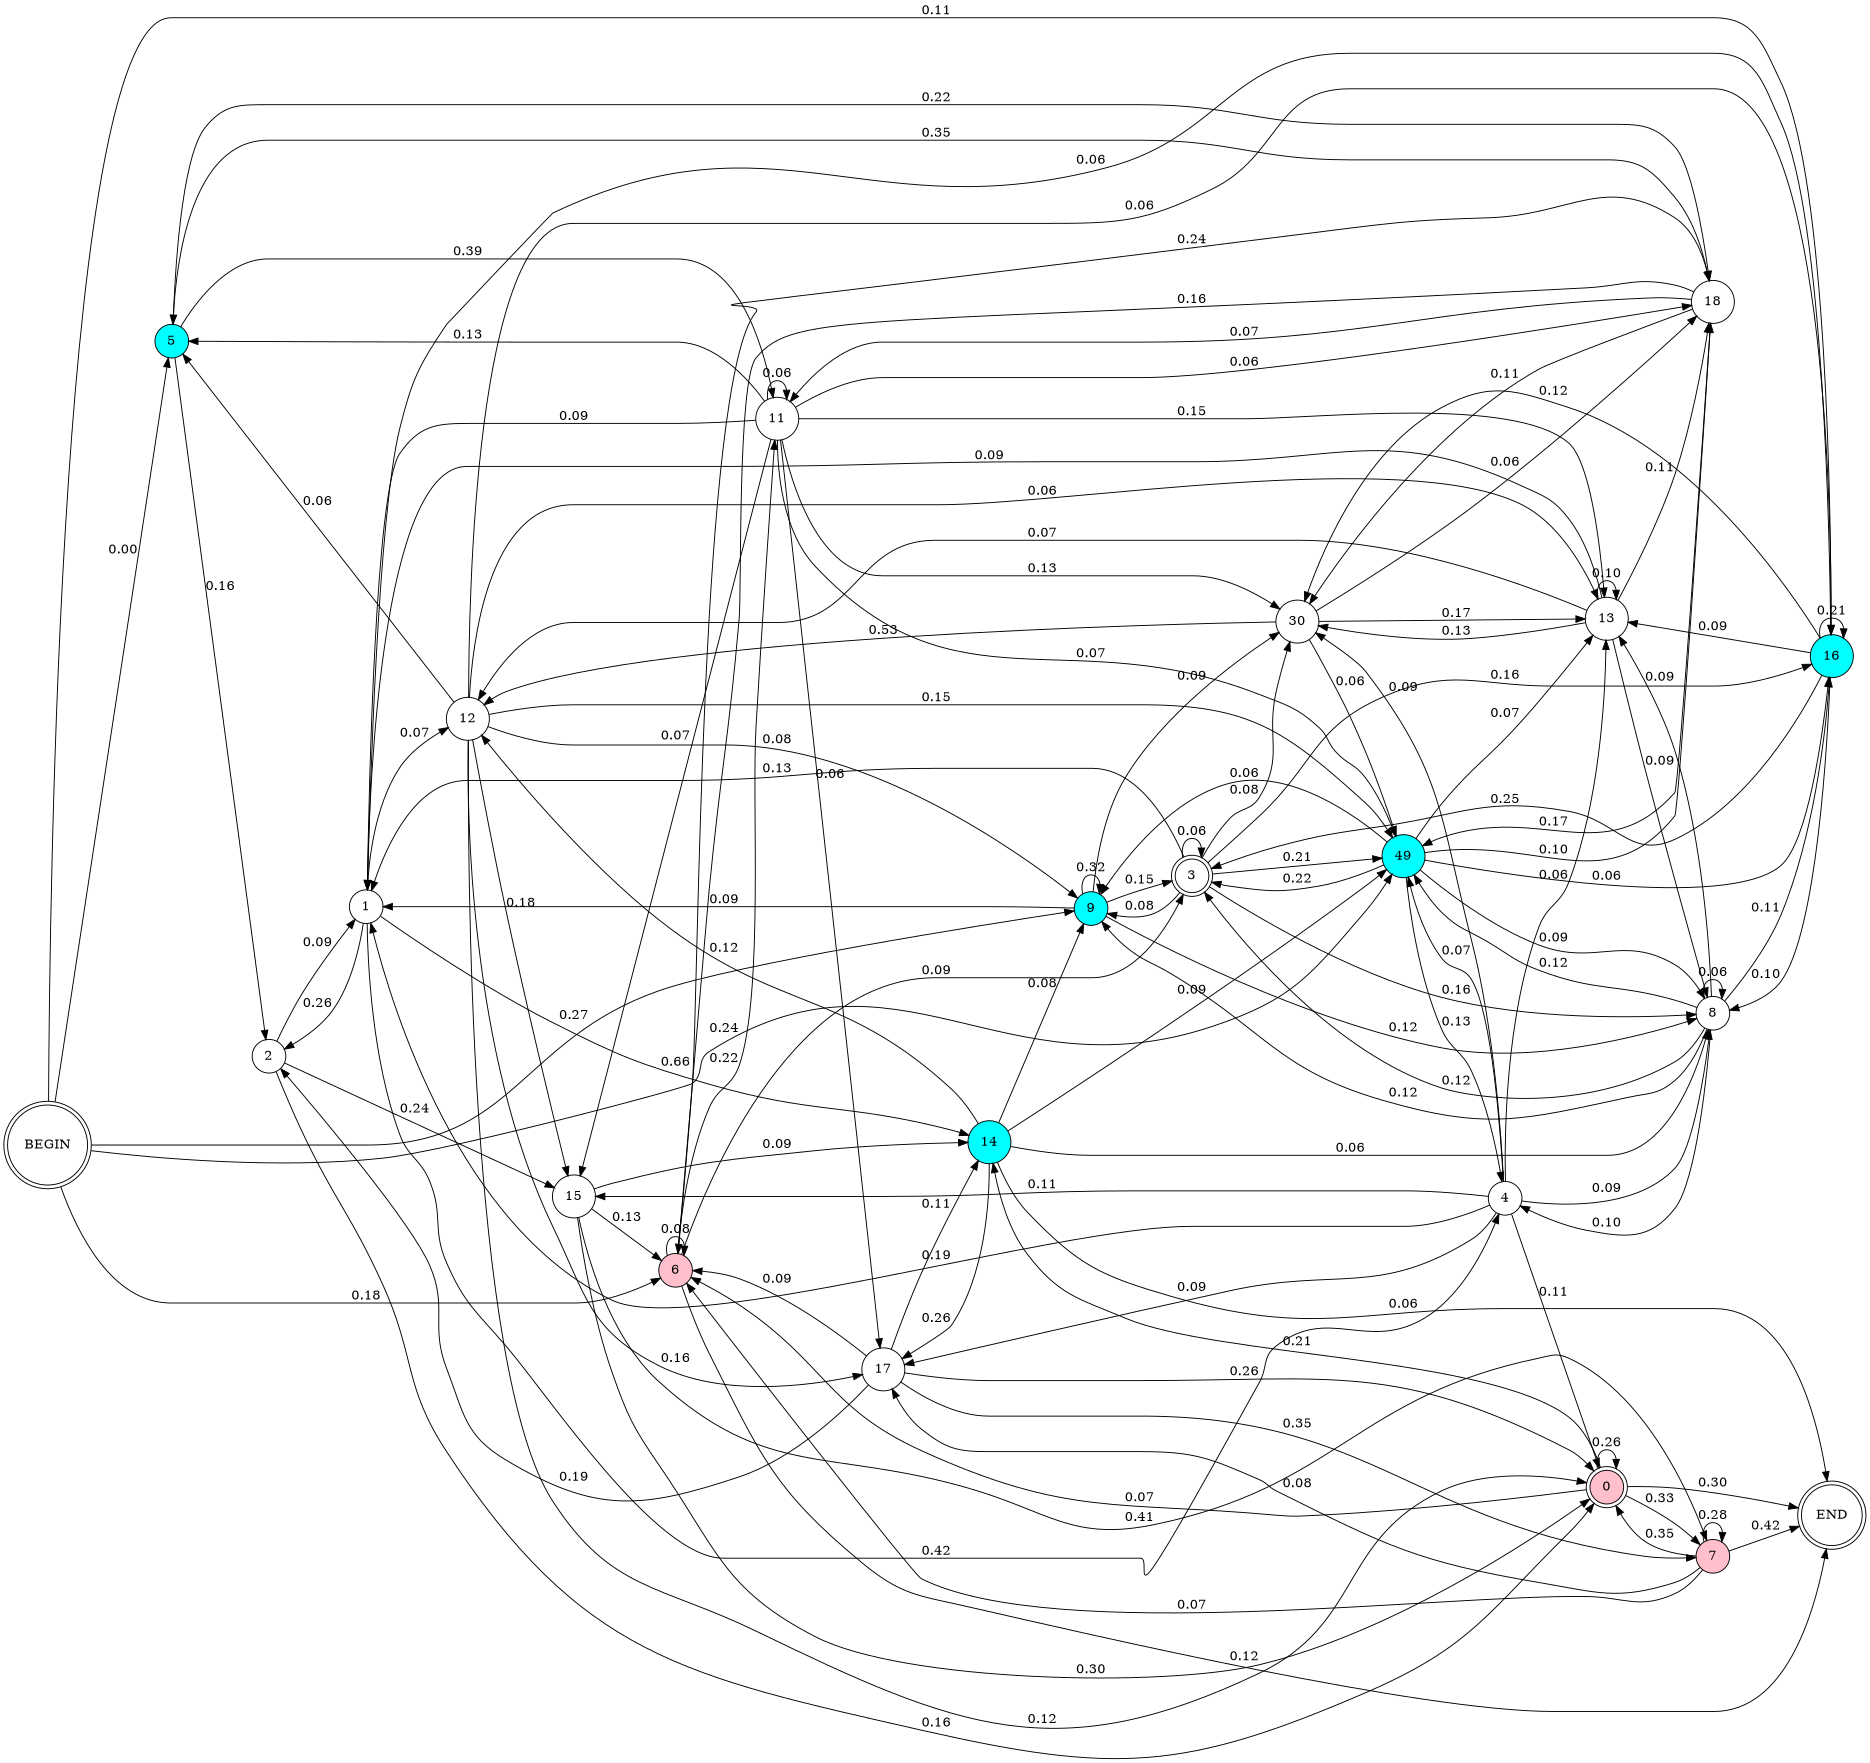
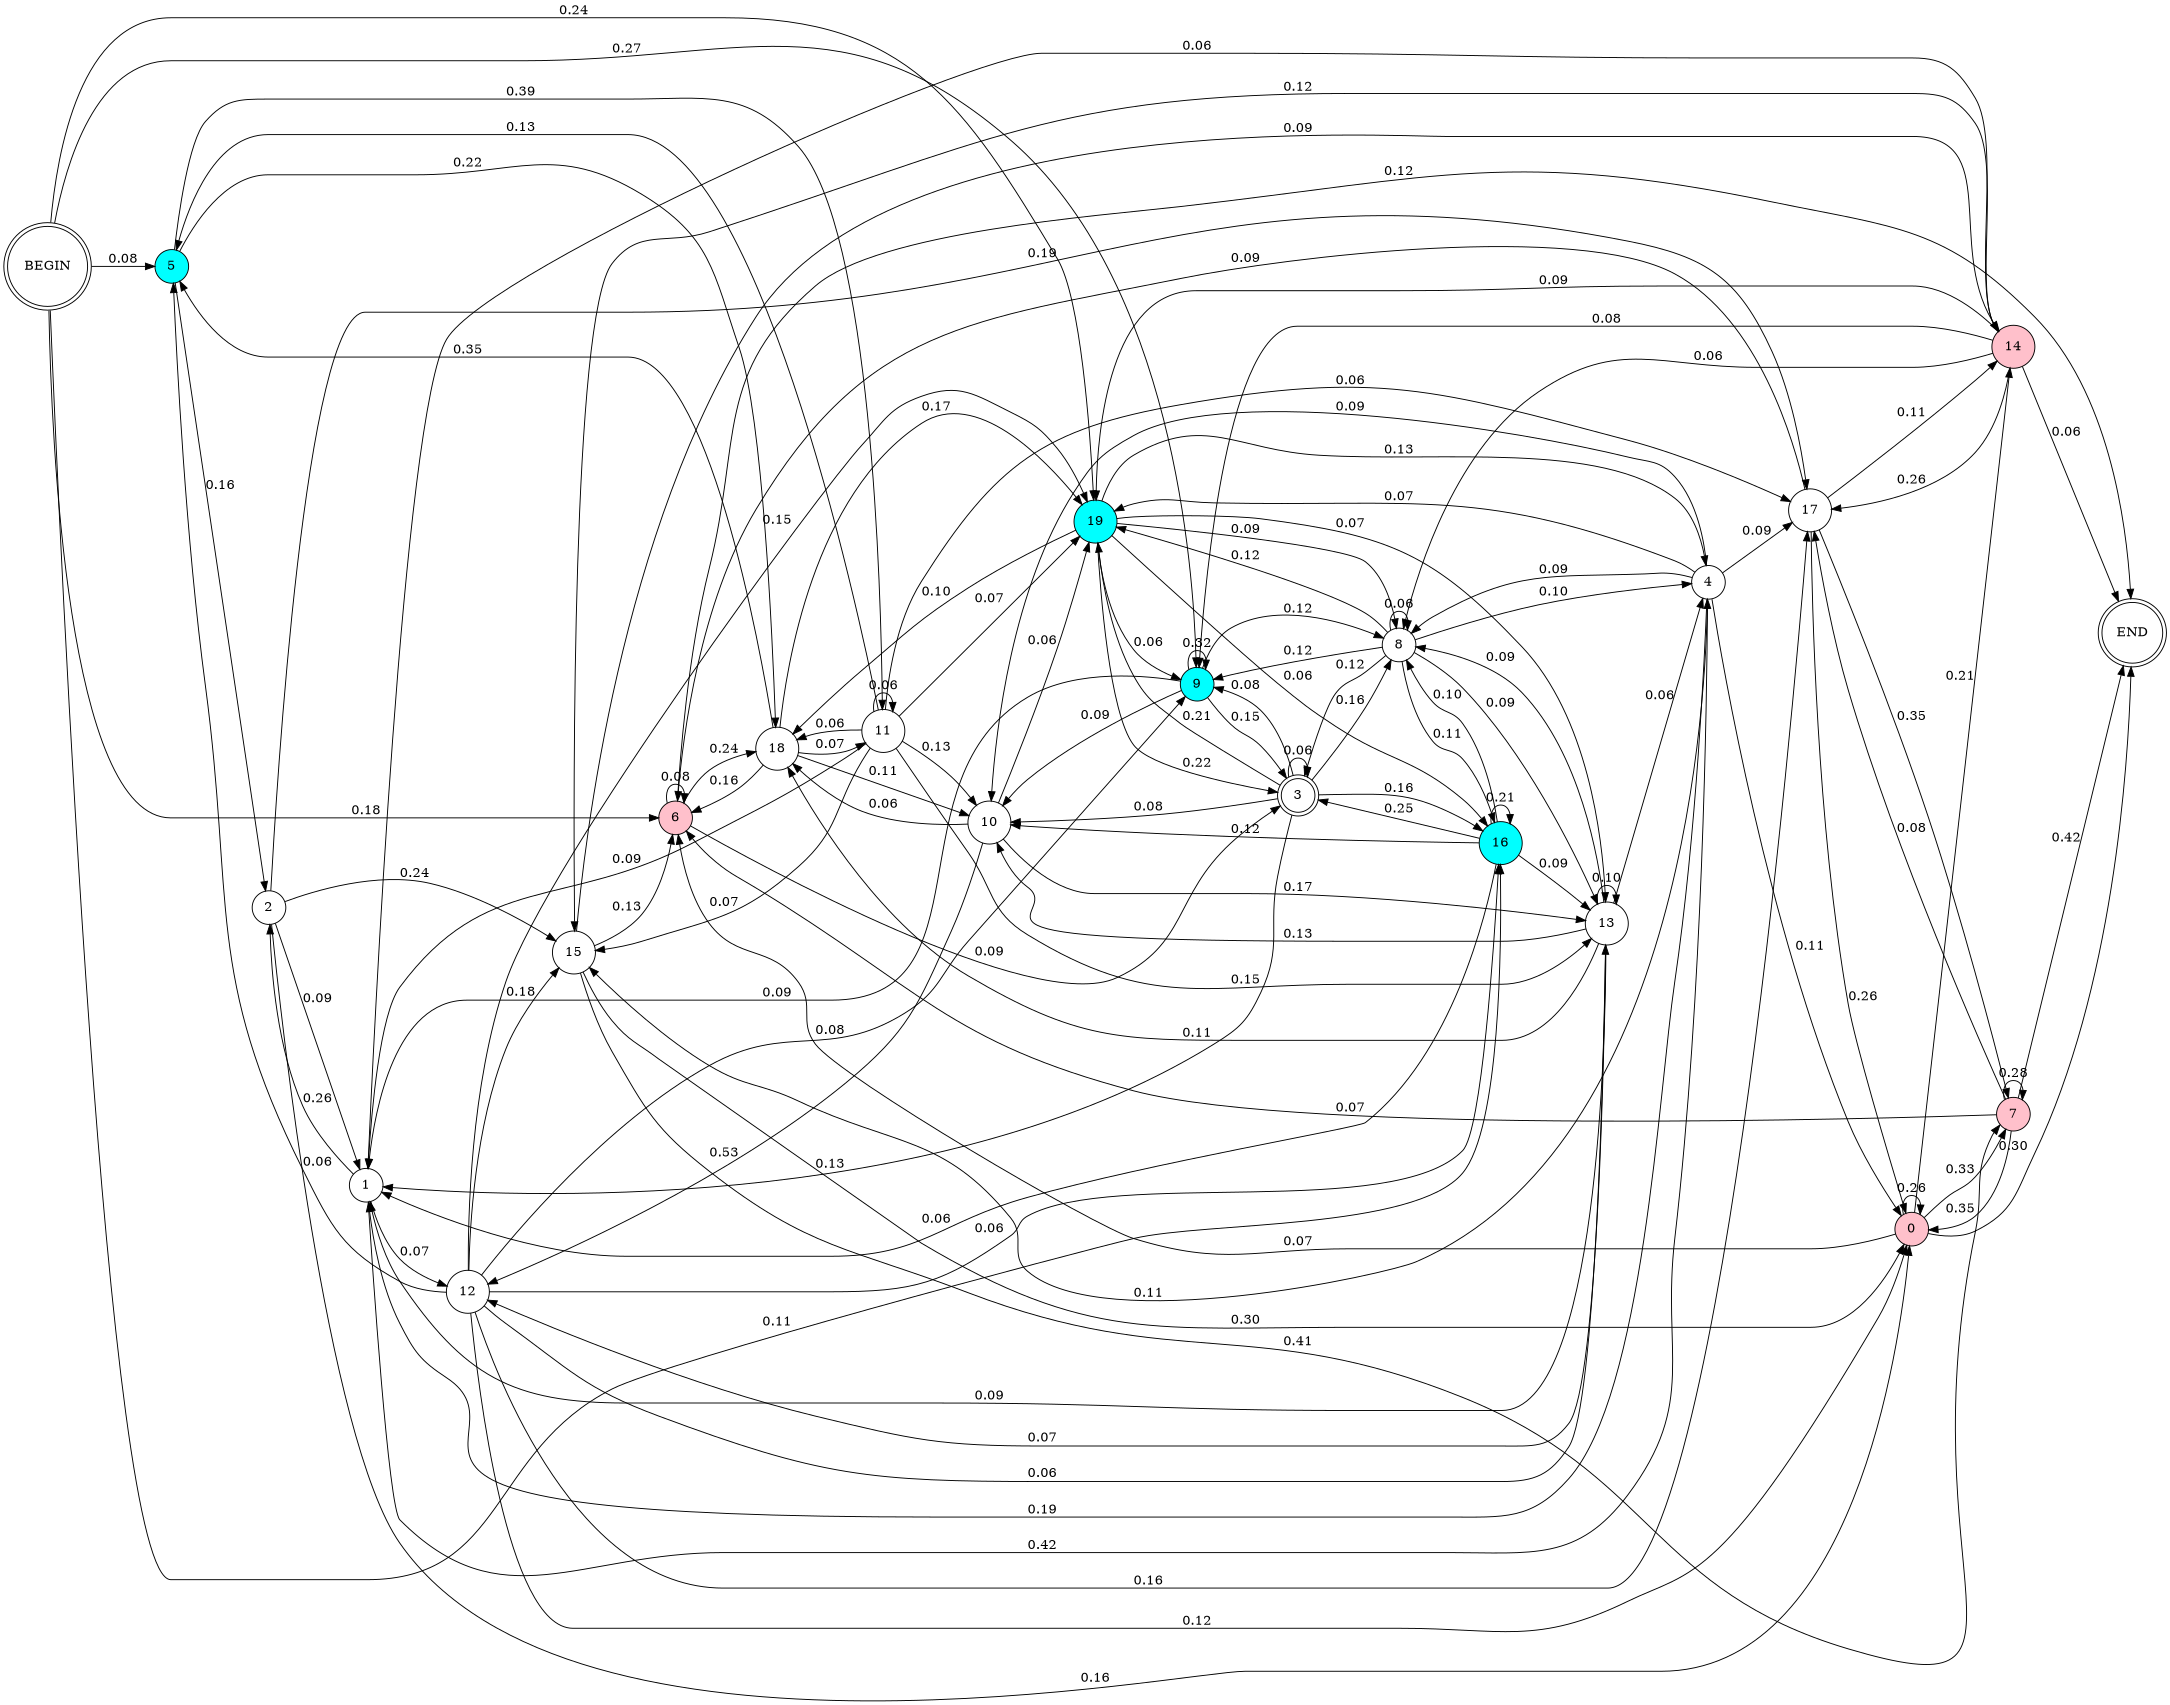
  digraph {
    rankdir=LR
    node [shape=circle]
    BEGIN [shape=doublecircle]
    5 [fillcolor=cyan style=filled]
    6 [fillcolor=pink style=filled]
    9 [fillcolor=cyan style=filled]
    16 [fillcolor=cyan style=filled]
-   19 [fillcolor=cyan style=filled label=49]
+   19 [fillcolor=cyan style=filled]
    2
    11
    18
    END [shape=doublecircle]
    3 [shape=doublecircle]
    1
    8
-   10 [label=30]
+   10
    13
    4
-   0 [fillcolor=pink shape=doublecircle style=filled]
+   0 [fillcolor=pink style=filled]
    7 [fillcolor=pink style=filled]
-   14 [fillcolor=cyan style=filled]
+   14 [fillcolor=pink style=filled]
    17
    15
    12
-   BEGIN -> 5 [label=0.00]
+   BEGIN -> 5 [label=0.08]
    BEGIN -> 6 [label=0.18]
    BEGIN -> 9 [label=0.27]
    BEGIN -> 16 [label=0.11]
    BEGIN -> 19 [label=0.24]
    5 -> 2 [label=0.16]
    5 -> 11 [label=0.39]
    5 -> 18 [label=0.22]
    6 -> 6 [label=0.08]
-   6 -> 11 [label=0.22]
    6 -> 18 [label=0.24]
    6 -> END [label=0.12]
    6 -> 3 [label=0.09]
    9 -> 9 [label=0.32]
    9 -> 3 [label=0.15]
    9 -> 1 [label=0.09]
    9 -> 8 [label=0.12]
    9 -> 10 [label=0.09]
    16 -> 16 [label=0.21]
    16 -> 3 [label=0.25]
    16 -> 1 [label=0.06]
    16 -> 8 [label=0.10]
    16 -> 10 [label=0.12]
    16 -> 13 [label=0.09]
    19 -> 9 [label=0.06]
    19 -> 16 [label=0.06]
    19 -> 18 [label=0.10]
    19 -> 3 [label=0.22]
    19 -> 8 [label=0.09]
    19 -> 13 [label=0.07]
    19 -> 4 [label=0.13]
    2 -> 1 [label=0.09]
    2 -> 0 [label=0.16]
-   17 -> 2 [label=0.19]
+   2 -> 17 [label=0.19]
    2 -> 15 [label=0.24]
    11 -> 5 [label=0.13]
    11 -> 19 [label=0.07]
    11 -> 11 [label=0.06]
    11 -> 18 [label=0.06]
    11 -> 1 [label=0.09]
    11 -> 10 [label=0.13]
    11 -> 13 [label=0.15]
    11 -> 17 [label=0.06]
    11 -> 15 [label=0.07]
    18 -> 5 [label=0.35]
    18 -> 6 [label=0.16]
    18 -> 19 [label=0.17]
    18 -> 11 [label=0.07]
    18 -> 10 [label=0.11]
    3 -> 9 [label=0.08]
    3 -> 16 [label=0.16]
    3 -> 19 [label=0.21]
    3 -> 3 [label=0.06]
    3 -> 1 [label=0.13]
    3 -> 8 [label=0.16]
    3 -> 10 [label=0.08]
    1 -> 2 [label=0.26]
    1 -> 4 [label=0.42]
-   1 -> 14 [label=0.66]
+   1 -> 14 [label=0.06]
    1 -> 12 [label=0.07]
    8 -> 9 [label=0.12]
    8 -> 16 [label=0.11]
    8 -> 19 [label=0.12]
    8 -> 3 [label=0.12]
    8 -> 8 [label=0.06]
    8 -> 13 [label=0.09]
    8 -> 4 [label=0.10]
    10 -> 19 [label=0.06]
    10 -> 18 [label=0.06]
    10 -> 13 [label=0.17]
    10 -> 12 [label=0.53]
    13 -> 18 [label=0.11]
    13 -> 1 [label=0.09]
    13 -> 8 [label=0.09]
    13 -> 10 [label=0.13]
    13 -> 13 [label=0.10]
    13 -> 12 [label=0.07]
    4 -> 19 [label=0.07]
    4 -> 1 [label=0.19]
    4 -> 8 [label=0.09]
    4 -> 10 [label=0.09]
-   4 -> 13 [label=0.06]
+   13 -> 4 [label=0.06]
    4 -> 0 [label=0.11]
    4 -> 17 [label=0.09]
    4 -> 15 [label=0.11]
    0 -> 6 [label=0.07]
    0 -> END [label=0.30]
    0 -> 0 [label=0.26]
    0 -> 7 [label=0.33]
    0 -> 14 [label=0.21]
    7 -> 6 [label=0.07]
    7 -> END [label=0.42]
    7 -> 0 [label=0.35]
    7 -> 7 [label=0.28]
    7 -> 17 [label=0.08]
    14 -> 9 [label=0.08]
    14 -> 19 [label=0.09]
    14 -> END [label=0.06]
    14 -> 8 [label=0.06]
    14 -> 17 [label=0.26]
-   14 -> 12 [label=0.12]
+   14 -> 15 [label=0.12]
    17 -> 6 [label=0.09]
    17 -> 0 [label=0.26]
    17 -> 7 [label=0.35]
    17 -> 14 [label=0.11]
    15 -> 6 [label=0.13]
    15 -> 0 [label=0.30]
    15 -> 7 [label=0.41]
    15 -> 14 [label=0.09]
    12 -> 5 [label=0.06]
    12 -> 9 [label=0.08]
    12 -> 16 [label=0.06]
    12 -> 19 [label=0.15]
    12 -> 13 [label=0.06]
    12 -> 0 [label=0.12]
    12 -> 17 [label=0.16]
    12 -> 15 [label=0.18]
  }
